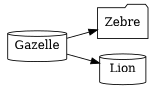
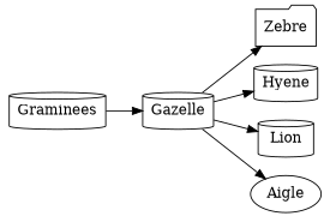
  digraph {
    rankdir=LR
    node [shape=cylinder]
+   n1 [label=Graminees]
    n2 [label=Gazelle]
    n3 [label=Zebre shape=folder]
+   n4 [label=Hyene]
    n5 [label=Lion]
+   n6 [label=Aigle shape=ellipse]
+   n1 -> n2
    n2 -> n3
+   n2 -> n4
    n2 -> n5
+   n2 -> n6
  }
